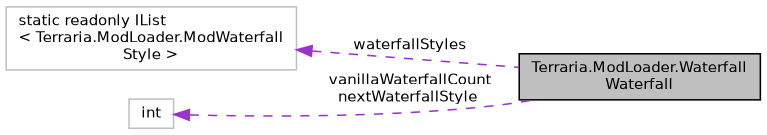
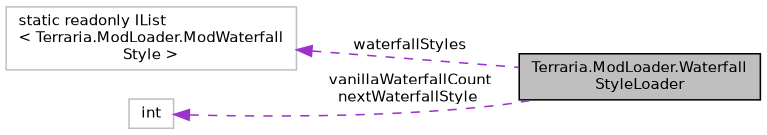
  digraph {
    rankdir=LR
    node [color=grey75 fillcolor=white fontname=Helvetica fontsize=10 shape=record style=filled]
    edge [color=darkorchid3 dir=back fontname=Helvetica fontsize=10 labelfontname=Helvetica labelfontsize=10 style=dashed]
-   n1 [color=black fillcolor=grey75 fontcolor=black height=0.2 label="Terraria.ModLoader.Waterfall\lWaterfall" width=0.4]
+   n1 [color=black fillcolor=grey75 fontcolor=black height=0.2 label="Terraria.ModLoader.Waterfall\lStyleLoader" width=0.4]
    n2 [height=0.2 label="static readonly IList\l\< Terraria.ModLoader.ModWaterfall\lStyle \>" width=0.4]
    n3 [height=0.2 label=int width=0.4]
    n2 -> n1 [label=" waterfallStyles"]
    n3 -> n1 [label=" vanillaWaterfallCount\nnextWaterfallStyle"]
  }
